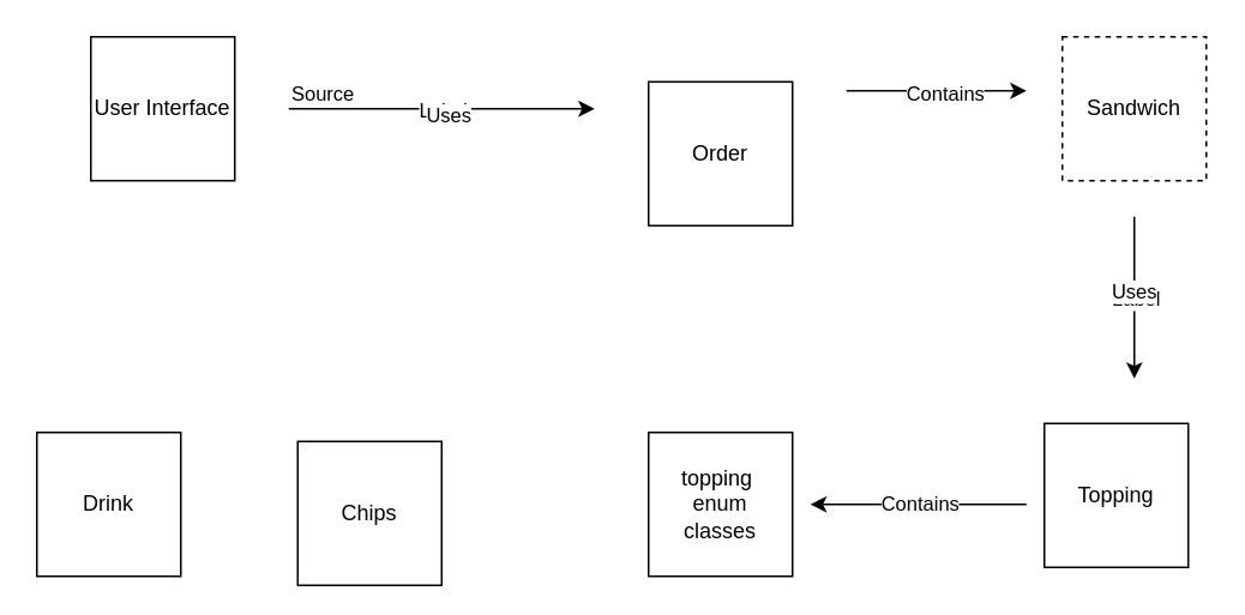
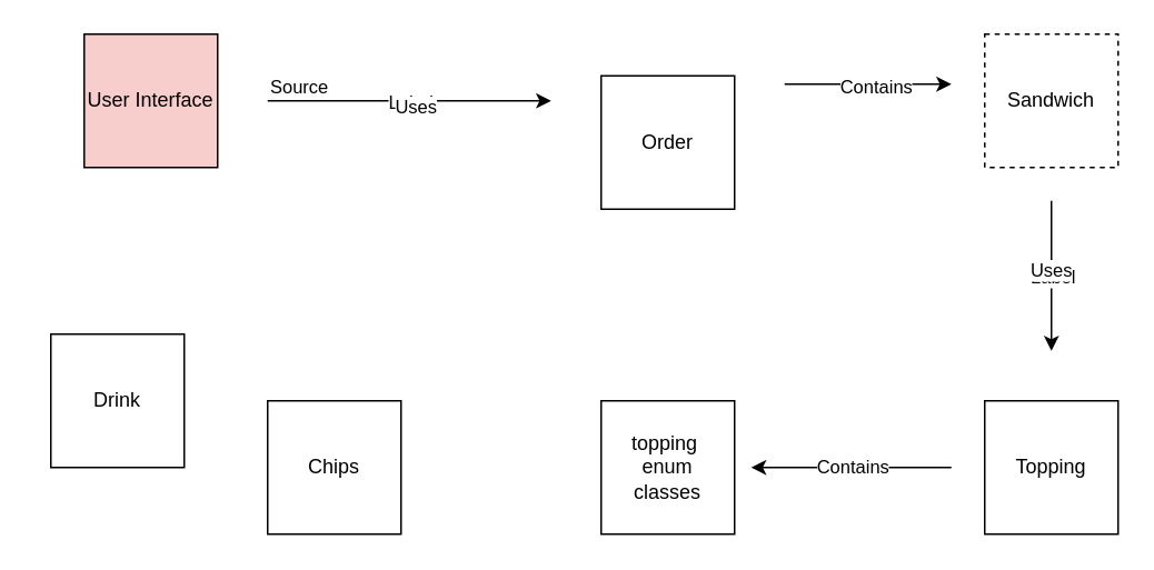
  <mxCell id="0" />
  <mxCell id="1" parent="0" />
  <mxCell id="2" style="edgeStyle=none;curved=1;rounded=0;orthogonalLoop=1;jettySize=auto;html=1;exitX=0.5;exitY=0;exitDx=0;exitDy=0;fontSize=12;startSize=8;endSize=8;" parent="1" edge="1"><mxGeometry relative="1" as="geometry"><mxPoint x="105" y="20" as="sourcePoint" /><mxPoint x="105" y="20" as="targetPoint" /></mxGeometry></mxCell>
  <mxCell id="3" style="edgeStyle=none;curved=1;rounded=0;orthogonalLoop=1;jettySize=auto;html=1;exitX=0.5;exitY=0;exitDx=0;exitDy=0;fontSize=12;startSize=8;endSize=8;" parent="1" edge="1"><mxGeometry relative="1" as="geometry"><mxPoint x="290" y="300" as="sourcePoint" /><mxPoint x="290" y="300" as="targetPoint" /></mxGeometry></mxCell>
- <mxCell id="4" value="User Interface" style="whiteSpace=wrap;html=1;aspect=fixed;" vertex="1" parent="1"><mxGeometry x="50" y="20" width="80" height="80" as="geometry" /></mxCell>
+ <mxCell id="4" value="User Interface" style="whiteSpace=wrap;html=1;aspect=fixed;fillColor=#f8cecc;" vertex="1" parent="1"><mxGeometry x="50" y="20" width="80" height="80" as="geometry" /></mxCell>
  <mxCell id="5" value="" style="endArrow=classic;html=1;rounded=0;" edge="1" parent="1"><mxGeometry relative="1" as="geometry"><mxPoint x="160" y="60" as="sourcePoint" /><mxPoint x="330" y="60" as="targetPoint" /><Array as="points" /></mxGeometry></mxCell>
  <mxCell id="6" value="Label" style="edgeLabel;resizable=0;html=1;;align=center;verticalAlign=middle;" connectable="0" vertex="1" parent="5"><mxGeometry relative="1" as="geometry" /></mxCell>
  <mxCell id="7" value="Source" style="edgeLabel;resizable=0;html=1;;align=left;verticalAlign=bottom;" connectable="0" vertex="1" parent="5"><mxGeometry x="-1" relative="1" as="geometry" /></mxCell>
  <mxCell id="8" value="Uses" style="edgeLabel;html=1;align=center;verticalAlign=middle;resizable=0;points=[];" vertex="1" connectable="0" parent="5"><mxGeometry x="0.039" y="-3" relative="1" as="geometry"><mxPoint as="offset" /></mxGeometry></mxCell>
  <mxCell id="9" value="Order" style="whiteSpace=wrap;html=1;aspect=fixed;" vertex="1" parent="1"><mxGeometry x="360" y="45" width="80" height="80" as="geometry" /></mxCell>
  <mxCell id="10" value="" style="endArrow=classic;html=1;rounded=0;" edge="1" parent="1"><mxGeometry relative="1" as="geometry"><mxPoint x="470" y="50" as="sourcePoint" /><mxPoint x="570" y="50" as="targetPoint" /></mxGeometry></mxCell>
  <mxCell id="11" value="Label" style="edgeLabel;resizable=0;html=1;;align=center;verticalAlign=middle;" connectable="0" vertex="1" parent="10"><mxGeometry relative="1" as="geometry" /></mxCell>
  <mxCell id="12" value="Contains" style="edgeLabel;html=1;align=center;verticalAlign=middle;resizable=0;points=[];" vertex="1" connectable="0" parent="10"><mxGeometry x="0.087" y="-1" relative="1" as="geometry"><mxPoint as="offset" /></mxGeometry></mxCell>
  <mxCell id="13" value="Sandwich" style="whiteSpace=wrap;html=1;aspect=fixed;dashed=1;" vertex="1" parent="1"><mxGeometry x="590" y="20" width="80" height="80" as="geometry" /></mxCell>
  <mxCell id="14" value="" style="endArrow=classic;html=1;rounded=0;" edge="1" parent="1"><mxGeometry relative="1" as="geometry"><mxPoint x="630" y="120" as="sourcePoint" /><mxPoint x="630" y="210" as="targetPoint" /></mxGeometry></mxCell>
  <mxCell id="15" value="Label" style="edgeLabel;resizable=0;html=1;;align=center;verticalAlign=middle;" connectable="0" vertex="1" parent="14"><mxGeometry relative="1" as="geometry" /></mxCell>
  <mxCell id="16" value="Uses" style="edgeLabel;html=1;align=center;verticalAlign=middle;resizable=0;points=[];" vertex="1" connectable="0" parent="14"><mxGeometry x="-0.096" y="-1" relative="1" as="geometry"><mxPoint as="offset" /></mxGeometry></mxCell>
- <mxCell id="17" value="Topping" style="whiteSpace=wrap;html=1;aspect=fixed;" vertex="1" parent="1"><mxGeometry x="580" y="235" width="80" height="80" as="geometry" /></mxCell>
+ <mxCell id="17" value="Topping" style="whiteSpace=wrap;html=1;aspect=fixed;" vertex="1" parent="1"><mxGeometry x="590" y="240" width="80" height="80" as="geometry" /></mxCell>
  <mxCell id="18" value="topping&amp;nbsp;&lt;div&gt;enum&lt;/div&gt;&lt;div&gt;classes&lt;/div&gt;" style="whiteSpace=wrap;html=1;aspect=fixed;" vertex="1" parent="1"><mxGeometry x="360" y="240" width="80" height="80" as="geometry" /></mxCell>
  <mxCell id="19" value="" style="endArrow=classic;html=1;rounded=0;" edge="1" parent="1"><mxGeometry relative="1" as="geometry"><mxPoint x="570" y="280" as="sourcePoint" /><mxPoint x="450" y="280" as="targetPoint" /></mxGeometry></mxCell>
  <mxCell id="20" value="Label" style="edgeLabel;resizable=0;html=1;;align=center;verticalAlign=middle;" connectable="0" vertex="1" parent="19"><mxGeometry relative="1" as="geometry" /></mxCell>
  <mxCell id="21" value="Contains" style="edgeLabel;html=1;align=center;verticalAlign=middle;resizable=0;points=[];" vertex="1" connectable="0" parent="19"><mxGeometry x="-0.006" y="-1" relative="1" as="geometry"><mxPoint as="offset" /></mxGeometry></mxCell>
- <mxCell id="22" value="Drink" style="whiteSpace=wrap;html=1;aspect=fixed;" vertex="1" parent="1"><mxGeometry x="20" y="240" width="80" height="80" as="geometry" /></mxCell>
- <mxCell id="23" value="Chips" style="whiteSpace=wrap;html=1;aspect=fixed;" vertex="1" parent="1"><mxGeometry x="165" y="245" width="80" height="80" as="geometry" /></mxCell>
+ <mxCell id="22" value="Drink" style="whiteSpace=wrap;html=1;aspect=fixed;" vertex="1" parent="1"><mxGeometry x="30" y="200" width="80" height="80" as="geometry" /></mxCell>
+ <mxCell id="23" value="Chips" style="whiteSpace=wrap;html=1;aspect=fixed;" vertex="1" parent="1"><mxGeometry x="160" y="240" width="80" height="80" as="geometry" /></mxCell>
